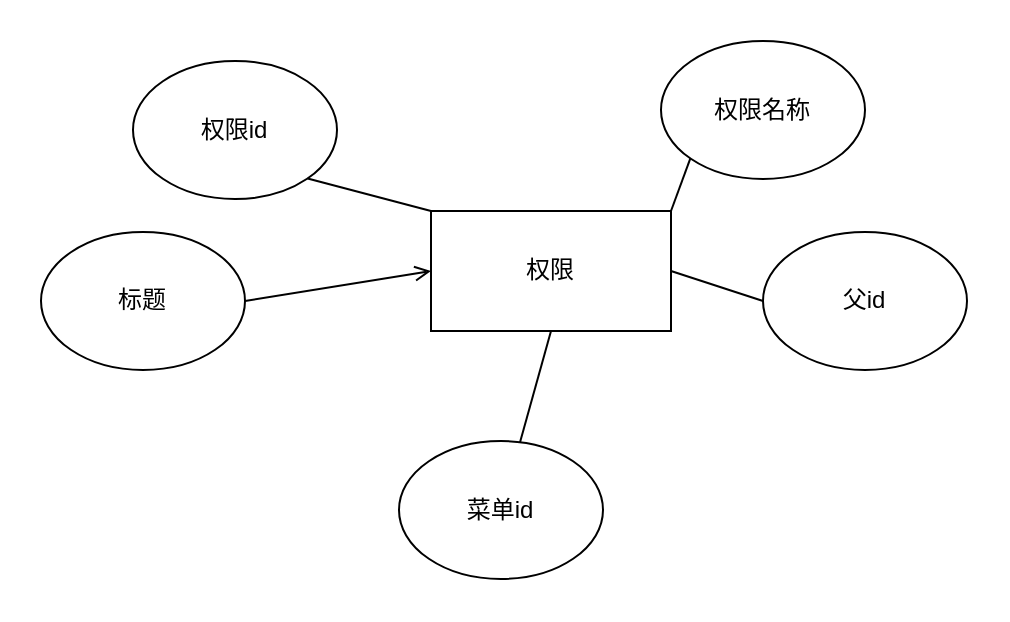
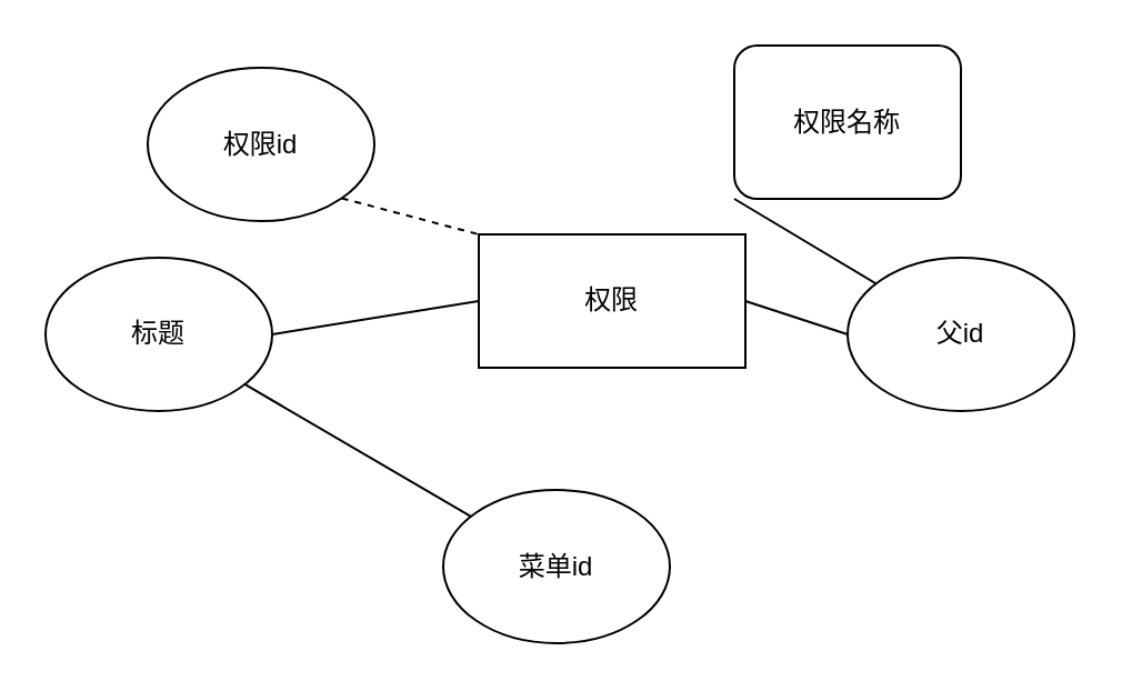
  <mxCell id="0" />
  <mxCell id="1" parent="0" />
  <mxCell id="2" value="权限" style="rounded=0;whiteSpace=wrap;html=1;" vertex="1" parent="1"><mxGeometry x="215" y="105" width="120" height="60" as="geometry" /></mxCell>
- <mxCell id="3" value="权限名称" style="ellipse;whiteSpace=wrap;html=1;" vertex="1" parent="1"><mxGeometry x="330" y="20" width="102" height="69" as="geometry" /></mxCell>
+ <mxCell id="3" value="权限名称" style="whiteSpace=wrap;html=1;rounded=1;" vertex="1" parent="1"><mxGeometry x="330" y="20" width="102" height="69" as="geometry" /></mxCell>
  <mxCell id="4" value="父id" style="ellipse;whiteSpace=wrap;html=1;" vertex="1" parent="1"><mxGeometry x="381" y="115.5" width="102" height="69" as="geometry" /></mxCell>
  <mxCell id="5" value="标题" style="ellipse;whiteSpace=wrap;html=1;" vertex="1" parent="1"><mxGeometry x="20" y="115.5" width="102" height="69" as="geometry" /></mxCell>
  <mxCell id="6" value="权限id" style="ellipse;whiteSpace=wrap;html=1;" vertex="1" parent="1"><mxGeometry x="66" y="30" width="102" height="69" as="geometry" /></mxCell>
- <mxCell id="7" value="" style="endArrow=none;html=1;rounded=0;entryX=1;entryY=0;entryDx=0;entryDy=0;exitX=0;exitY=1;exitDx=0;exitDy=0;" edge="1" parent="1" source="3" target="2"><mxGeometry width="50" height="50" relative="1" as="geometry"><mxPoint x="279" y="50" as="sourcePoint" /><mxPoint x="260" y="130" as="targetPoint" /></mxGeometry></mxCell>
+ <mxCell id="7" value="" style="endArrow=none;html=1;rounded=0;exitX=0;exitY=1;exitDx=0;exitDy=0;" edge="1" parent="1" source="3" target="4"><mxGeometry width="50" height="50" relative="1" as="geometry"><mxPoint x="279" y="50" as="sourcePoint" /><mxPoint x="260" y="130" as="targetPoint" /></mxGeometry></mxCell>
  <mxCell id="8" value="" style="endArrow=none;html=1;rounded=0;entryX=1;entryY=0.5;entryDx=0;entryDy=0;exitX=0;exitY=0.5;exitDx=0;exitDy=0;" edge="1" parent="1" source="4" target="2"><mxGeometry width="50" height="50" relative="1" as="geometry"><mxPoint x="289" y="60" as="sourcePoint" /><mxPoint x="270" y="140" as="targetPoint" /></mxGeometry></mxCell>
- <mxCell id="9" value="" style="endArrow=open;html=1;rounded=0;entryX=0;entryY=0.5;entryDx=0;entryDy=0;exitX=1;exitY=0.5;exitDx=0;exitDy=0;" edge="1" parent="1" source="5" target="2"><mxGeometry width="50" height="50" relative="1" as="geometry"><mxPoint x="319" y="90" as="sourcePoint" /><mxPoint x="300" y="170" as="targetPoint" /></mxGeometry></mxCell>
- <mxCell id="10" value="" style="endArrow=none;html=1;rounded=0;entryX=0;entryY=0;entryDx=0;entryDy=0;exitX=1;exitY=1;exitDx=0;exitDy=0;" edge="1" parent="1" source="6" target="2"><mxGeometry width="50" height="50" relative="1" as="geometry"><mxPoint x="329" y="100" as="sourcePoint" /><mxPoint x="310" y="180" as="targetPoint" /></mxGeometry></mxCell>
+ <mxCell id="9" value="" style="endArrow=none;html=1;rounded=0;entryX=0;entryY=0.5;entryDx=0;entryDy=0;exitX=1;exitY=0.5;exitDx=0;exitDy=0;" edge="1" parent="1" source="5" target="2"><mxGeometry width="50" height="50" relative="1" as="geometry"><mxPoint x="319" y="90" as="sourcePoint" /><mxPoint x="300" y="170" as="targetPoint" /></mxGeometry></mxCell>
+ <mxCell id="10" value="" style="endArrow=none;html=1;rounded=0;entryX=0;entryY=0;entryDx=0;entryDy=0;exitX=1;exitY=1;exitDx=0;exitDy=0;dashed=1;" edge="1" parent="1" source="6" target="2"><mxGeometry width="50" height="50" relative="1" as="geometry"><mxPoint x="329" y="100" as="sourcePoint" /><mxPoint x="310" y="180" as="targetPoint" /></mxGeometry></mxCell>
  <mxCell id="11" value="菜单id" style="ellipse;whiteSpace=wrap;html=1;" vertex="1" parent="1"><mxGeometry x="199" y="220" width="102" height="69" as="geometry" /></mxCell>
- <mxCell id="12" value="" style="endArrow=none;html=1;rounded=0;entryX=0.5;entryY=1;entryDx=0;entryDy=0;" edge="1" parent="1" source="11" target="2"><mxGeometry width="50" height="50" relative="1" as="geometry"><mxPoint x="158" y="89" as="sourcePoint" /><mxPoint x="200" y="130" as="targetPoint" /></mxGeometry></mxCell>
+ <mxCell id="12" value="" style="endArrow=none;html=1;rounded=0;" edge="1" parent="1" source="11" target="5"><mxGeometry width="50" height="50" relative="1" as="geometry"><mxPoint x="158" y="89" as="sourcePoint" /><mxPoint x="200" y="130" as="targetPoint" /></mxGeometry></mxCell>
